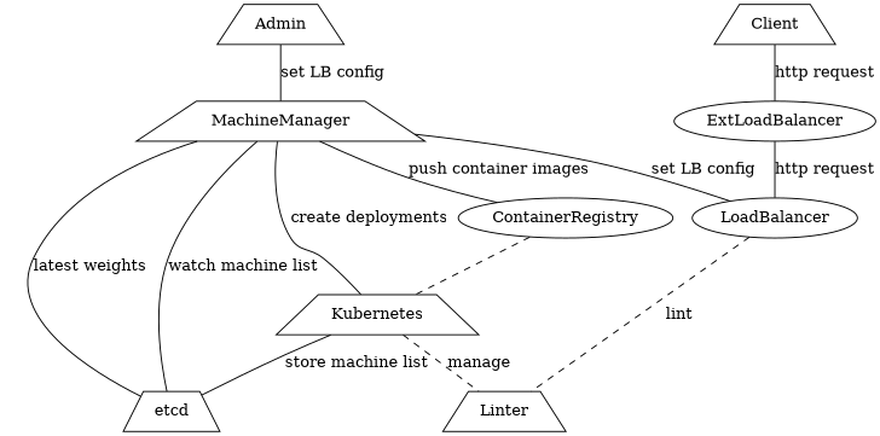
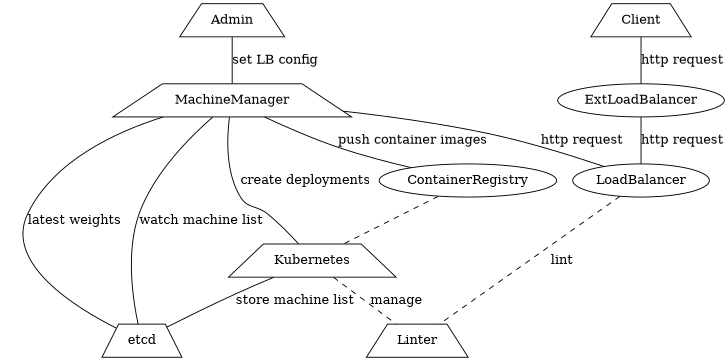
  graph {
    node [shape=trapezium]
    Admin
    MachineManager
    ContainerRegistry [shape=ellipse]
    Kubernetes
    LoadBalancer [shape=ellipse]
    etcd
    Linter
    ExtLoadBalancer [shape=ellipse]
    Client
    Admin -- MachineManager [label="set LB config"]
    MachineManager -- ContainerRegistry [label="push container images"]
    MachineManager -- Kubernetes [label="create deployments"]
-   MachineManager -- LoadBalancer [label="set LB config"]
+   MachineManager -- LoadBalancer [label="http request"]
    MachineManager -- etcd [label="latest weights"]
    ContainerRegistry -- Kubernetes [style=dashed]
    Kubernetes -- etcd [label="store machine list"]
    Kubernetes -- Linter [label=manage style=dashed]
    LoadBalancer -- Linter [label=lint style=dashed]
    etcd -- MachineManager [label="watch machine list"]
    ExtLoadBalancer -- LoadBalancer [label="http request"]
    Client -- ExtLoadBalancer [label="http request"]
  }
